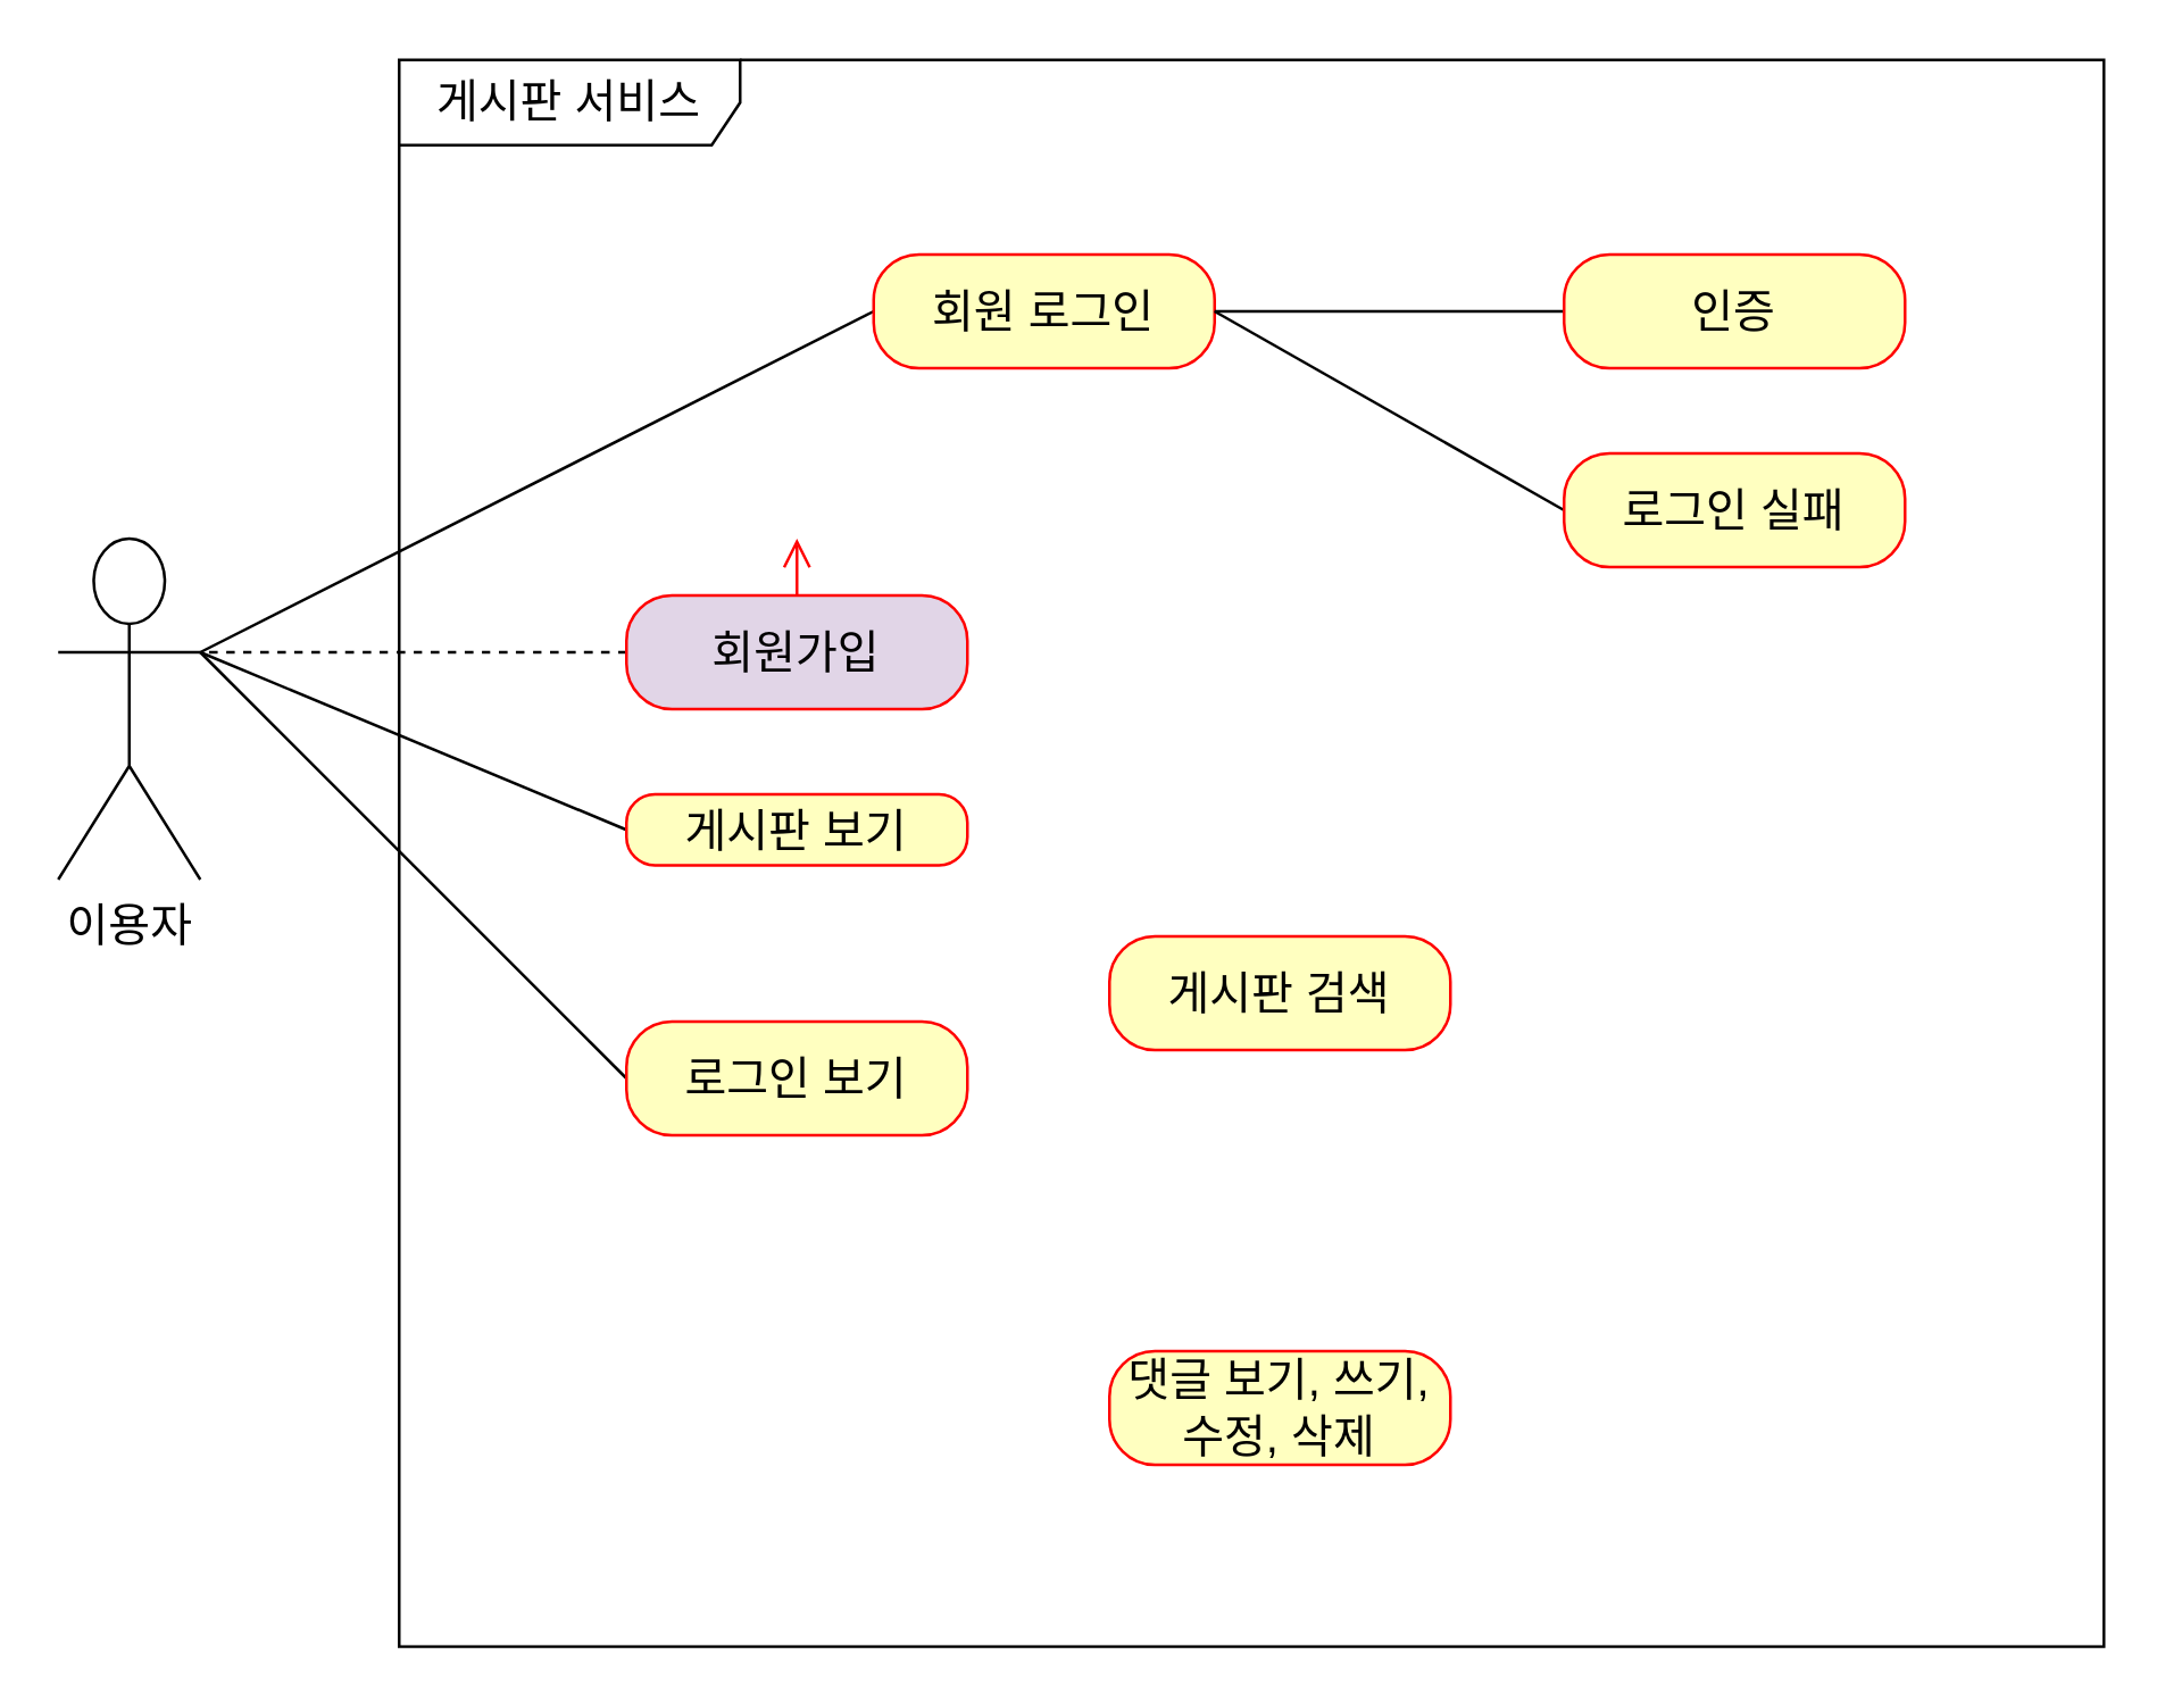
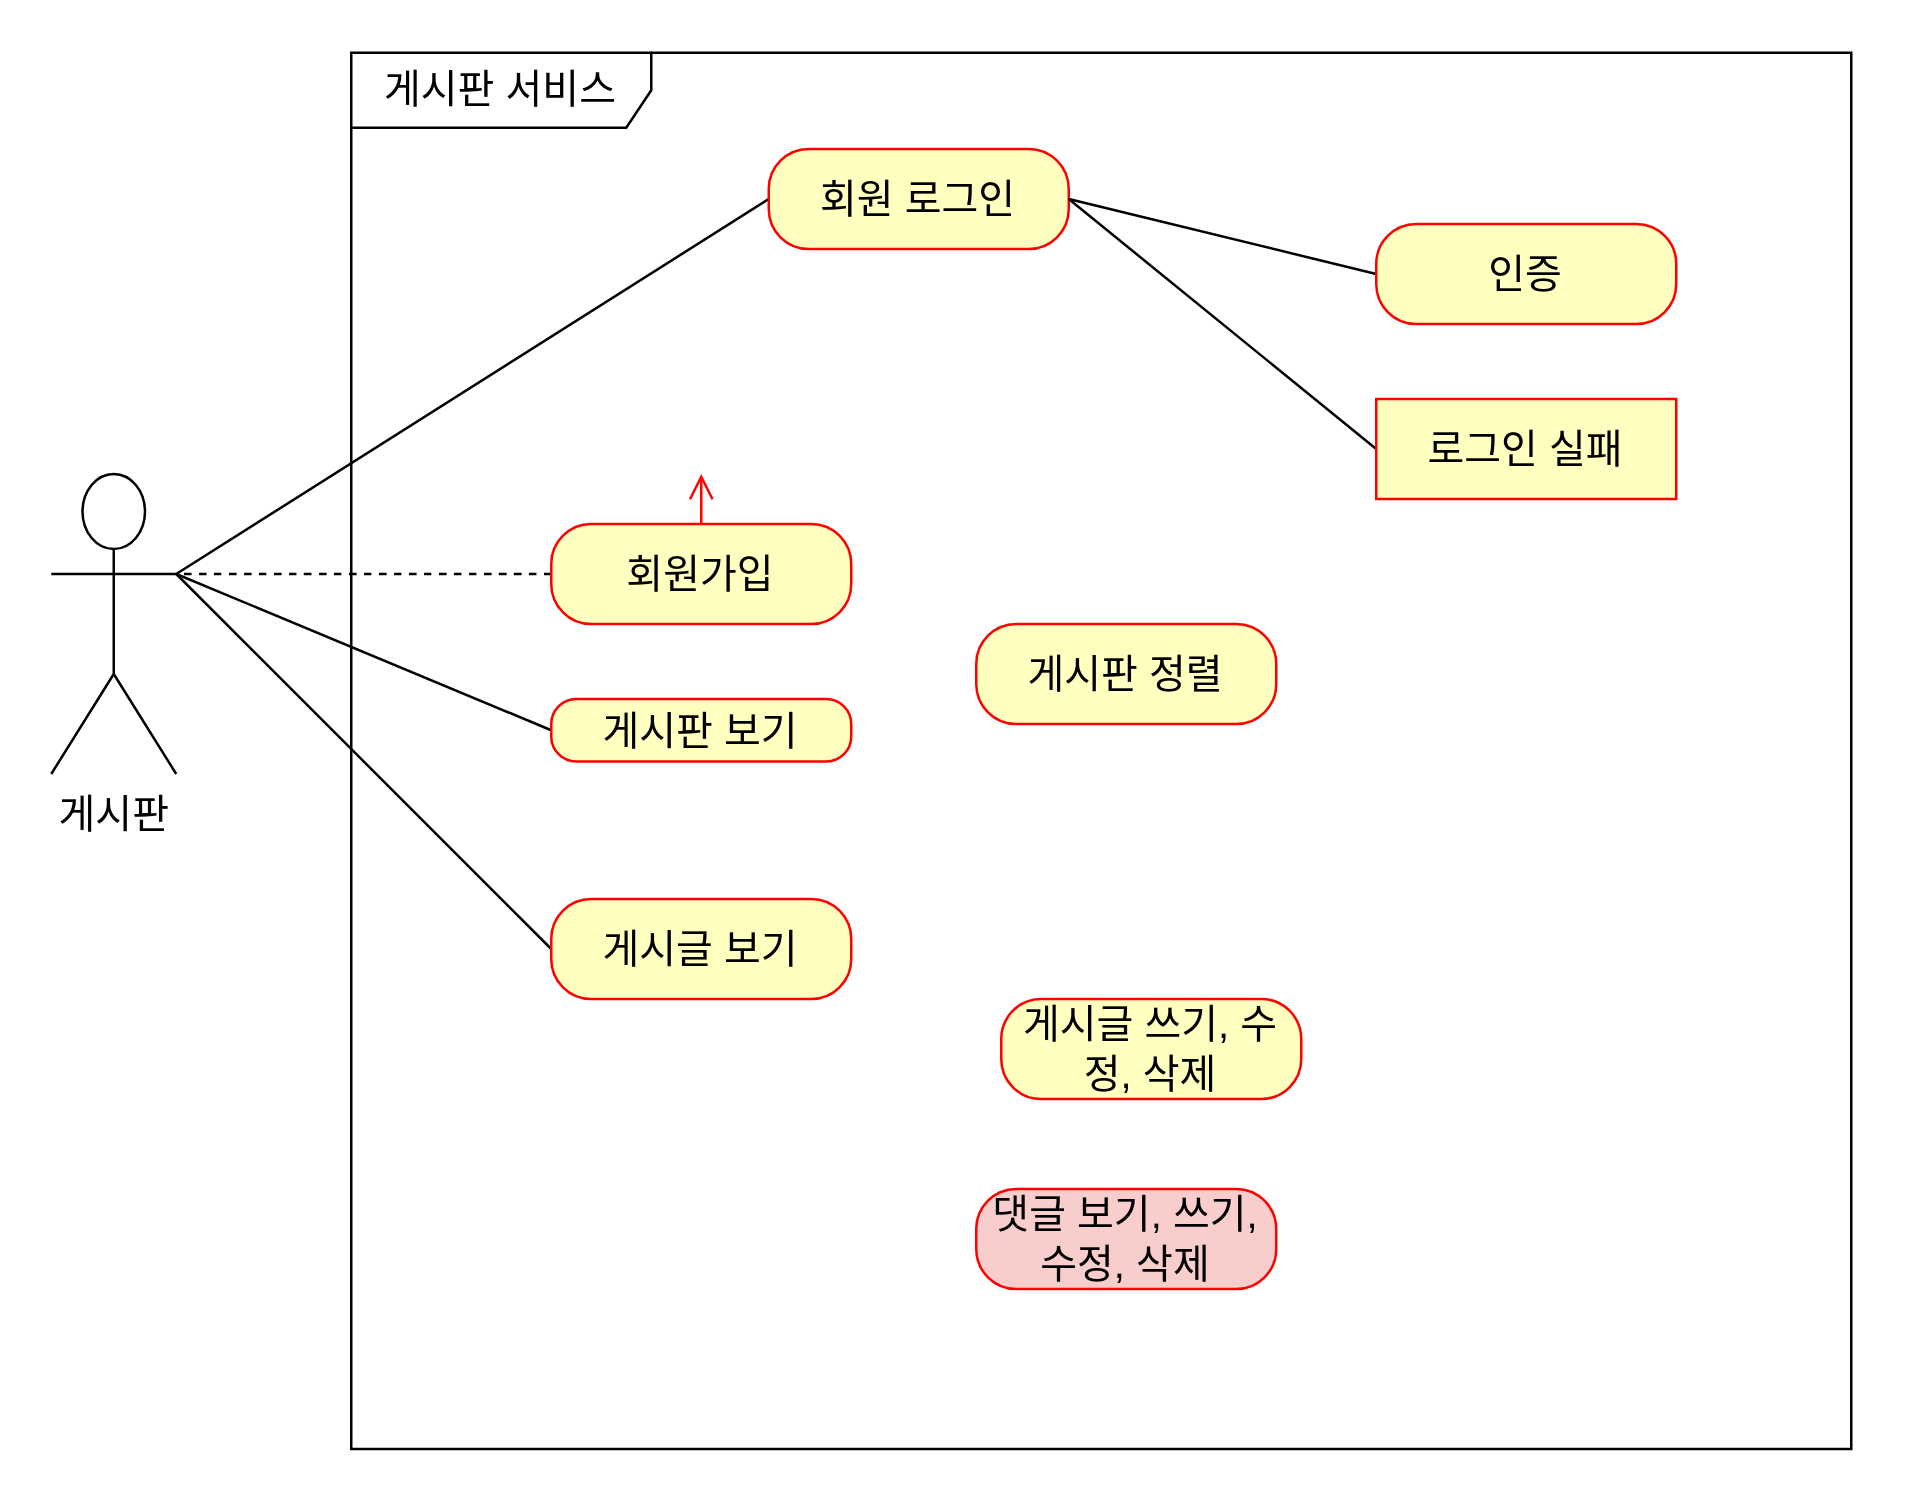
  <mxCell id="0" />
  <mxCell id="1" parent="0" />
- <mxCell id="2" value="이용자" style="shape=umlActor;verticalLabelPosition=bottom;verticalAlign=top;html=1;fontSize=16;" vertex="1" parent="1"><mxGeometry x="20" y="189" width="50" height="120" as="geometry" /></mxCell>
+ <mxCell id="2" value="게시판" style="shape=umlActor;verticalLabelPosition=bottom;verticalAlign=top;html=1;fontSize=16;" vertex="1" parent="1"><mxGeometry x="20" y="189" width="50" height="120" as="geometry" /></mxCell>
  <mxCell id="3" value="게시판 서비스" style="shape=umlFrame;whiteSpace=wrap;html=1;pointerEvents=0;fontSize=16;width=120;height=30;" vertex="1" parent="1"><mxGeometry x="140" y="20.5" width="600" height="558.5" as="geometry" /></mxCell>
  <mxCell id="4" value="" style="edgeStyle=none;curved=1;rounded=0;orthogonalLoop=1;jettySize=auto;html=1;fontSize=12;startSize=8;endSize=8;endArrow=none;endFill=0;entryX=1;entryY=0.333;entryDx=0;entryDy=0;entryPerimeter=0;dashed=1;" edge="1" parent="1" source="5" target="2"><mxGeometry relative="1" as="geometry" /></mxCell>
- <mxCell id="5" value="회원가입" style="rounded=1;whiteSpace=wrap;html=1;arcSize=40;fontColor=#000000;fillColor=#e1d5e7;strokeColor=#ff0000;fontSize=16;" vertex="1" parent="1"><mxGeometry x="220" y="209" width="120" height="40" as="geometry" /></mxCell>
+ <mxCell id="5" value="회원가입" style="rounded=1;whiteSpace=wrap;html=1;arcSize=40;fontColor=#000000;fillColor=#ffffc0;strokeColor=#ff0000;fontSize=16;" vertex="1" parent="1"><mxGeometry x="220" y="209" width="120" height="40" as="geometry" /></mxCell>
  <mxCell id="6" value="" style="edgeStyle=orthogonalEdgeStyle;html=1;verticalAlign=bottom;endArrow=open;endSize=8;strokeColor=#ff0000;rounded=0;fontSize=12;curved=1;" edge="1" source="5" parent="1"><mxGeometry relative="1" as="geometry"><mxPoint x="280" y="189" as="targetPoint" /></mxGeometry></mxCell>
  <mxCell id="7" style="edgeStyle=none;curved=1;rounded=0;orthogonalLoop=1;jettySize=auto;html=1;exitX=0;exitY=0.5;exitDx=0;exitDy=0;fontSize=12;startSize=8;endSize=8;endArrow=none;endFill=0;" edge="1" parent="1" source="8"><mxGeometry relative="1" as="geometry"><mxPoint x="70" y="229" as="targetPoint" /></mxGeometry></mxCell>
  <mxCell id="8" value="게시판 보기" style="rounded=1;whiteSpace=wrap;html=1;arcSize=40;fontColor=#000000;fillColor=#ffffc0;strokeColor=#ff0000;fontSize=16;" vertex="1" parent="1"><mxGeometry x="220" y="279" width="120" height="25" as="geometry" /></mxCell>
  <mxCell id="9" style="edgeStyle=none;curved=1;rounded=0;orthogonalLoop=1;jettySize=auto;html=1;exitX=0;exitY=0.5;exitDx=0;exitDy=0;fontSize=12;startSize=8;endSize=8;endArrow=none;endFill=0;" edge="1" parent="1" source="10"><mxGeometry relative="1" as="geometry"><mxPoint x="70" y="229" as="targetPoint" /></mxGeometry></mxCell>
- <mxCell id="10" value="로그인 보기" style="rounded=1;whiteSpace=wrap;html=1;arcSize=40;fontColor=#000000;fillColor=#ffffc0;strokeColor=#ff0000;fontSize=16;" vertex="1" parent="1"><mxGeometry x="220" y="359" width="120" height="40" as="geometry" /></mxCell>
+ <mxCell id="10" value="게시글 보기" style="rounded=1;whiteSpace=wrap;html=1;arcSize=40;fontColor=#000000;fillColor=#ffffc0;strokeColor=#ff0000;fontSize=16;" vertex="1" parent="1"><mxGeometry x="220" y="359" width="120" height="40" as="geometry" /></mxCell>
  <mxCell id="11" style="edgeStyle=none;curved=1;rounded=0;orthogonalLoop=1;jettySize=auto;html=1;exitX=0;exitY=0.5;exitDx=0;exitDy=0;fontSize=12;startSize=8;endSize=8;endArrow=none;endFill=0;" edge="1" parent="1" source="12"><mxGeometry relative="1" as="geometry"><mxPoint x="70" y="229" as="targetPoint" /></mxGeometry></mxCell>
- <mxCell id="12" value="회원 로그인" style="rounded=1;whiteSpace=wrap;html=1;arcSize=40;fontColor=#000000;fillColor=#ffffc0;strokeColor=#ff0000;fontSize=16;" vertex="1" parent="1"><mxGeometry x="307" y="89" width="120" height="40" as="geometry" /></mxCell>
+ <mxCell id="12" value="회원 로그인" style="rounded=1;whiteSpace=wrap;html=1;arcSize=40;fontColor=#000000;fillColor=#ffffc0;strokeColor=#ff0000;fontSize=16;" vertex="1" parent="1"><mxGeometry x="307" y="59" width="120" height="40" as="geometry" /></mxCell>
  <mxCell id="13" style="edgeStyle=none;curved=1;rounded=0;orthogonalLoop=1;jettySize=auto;html=1;exitX=0;exitY=0.5;exitDx=0;exitDy=0;entryX=1;entryY=0.5;entryDx=0;entryDy=0;fontSize=12;startSize=8;endSize=8;endArrow=none;endFill=0;" edge="1" parent="1" source="14" target="12"><mxGeometry relative="1" as="geometry" /></mxCell>
  <mxCell id="14" value="인증" style="rounded=1;whiteSpace=wrap;html=1;arcSize=40;fontColor=#000000;fillColor=#ffffc0;strokeColor=#ff0000;fontSize=16;" vertex="1" parent="1"><mxGeometry x="550" y="89" width="120" height="40" as="geometry" /></mxCell>
  <mxCell id="15" style="edgeStyle=none;curved=1;rounded=0;orthogonalLoop=1;jettySize=auto;html=1;exitX=0;exitY=0.5;exitDx=0;exitDy=0;entryX=1;entryY=0.5;entryDx=0;entryDy=0;fontSize=12;startSize=8;endSize=8;endArrow=none;endFill=0;" edge="1" parent="1" source="16" target="12"><mxGeometry relative="1" as="geometry" /></mxCell>
- <mxCell id="16" value="로그인 실패" style="rounded=1;whiteSpace=wrap;html=1;arcSize=40;fontColor=#000000;fillColor=#ffffc0;strokeColor=#ff0000;fontSize=16;" vertex="1" parent="1"><mxGeometry x="550" y="159" width="120" height="40" as="geometry" /></mxCell>
- <mxCell id="18" value="게시판 검색" style="rounded=1;whiteSpace=wrap;html=1;arcSize=40;fontColor=#000000;fillColor=#ffffc0;strokeColor=#ff0000;fontSize=16;" vertex="1" parent="1"><mxGeometry x="390" y="329" width="120" height="40" as="geometry" /></mxCell>
- <mxCell id="20" value="댓글 보기, 쓰기, 수정, 삭제&lt;br&gt;" style="rounded=1;whiteSpace=wrap;html=1;arcSize=40;fontColor=#000000;fillColor=#ffffc0;strokeColor=#ff0000;fontSize=16;" vertex="1" parent="1"><mxGeometry x="390" y="475" width="120" height="40" as="geometry" /></mxCell>
+ <mxCell id="16" value="로그인 실패" style="whiteSpace=wrap;html=1;arcSize=40;fontColor=#000000;fillColor=#ffffc0;strokeColor=#ff0000;fontSize=16;rounded=0;" vertex="1" parent="1"><mxGeometry x="550" y="159" width="120" height="40" as="geometry" /></mxCell>
+ <mxCell id="17" value="게시판 정렬" style="rounded=1;whiteSpace=wrap;html=1;arcSize=40;fontColor=#000000;fillColor=#ffffc0;strokeColor=#ff0000;fontSize=16;" vertex="1" parent="1"><mxGeometry x="390" y="249" width="120" height="40" as="geometry" /></mxCell>
+ <mxCell id="19" value="게시글 쓰기, 수정, 삭제" style="rounded=1;whiteSpace=wrap;html=1;arcSize=40;fontColor=#000000;fillColor=#ffffc0;strokeColor=#ff0000;fontSize=16;" vertex="1" parent="1"><mxGeometry x="400" y="399" width="120" height="40" as="geometry" /></mxCell>
+ <mxCell id="20" value="댓글 보기, 쓰기, 수정, 삭제&lt;br&gt;" style="rounded=1;whiteSpace=wrap;html=1;arcSize=40;fontColor=#000000;fillColor=#f8cecc;strokeColor=#ff0000;fontSize=16;" vertex="1" parent="1"><mxGeometry x="390" y="475" width="120" height="40" as="geometry" /></mxCell>
